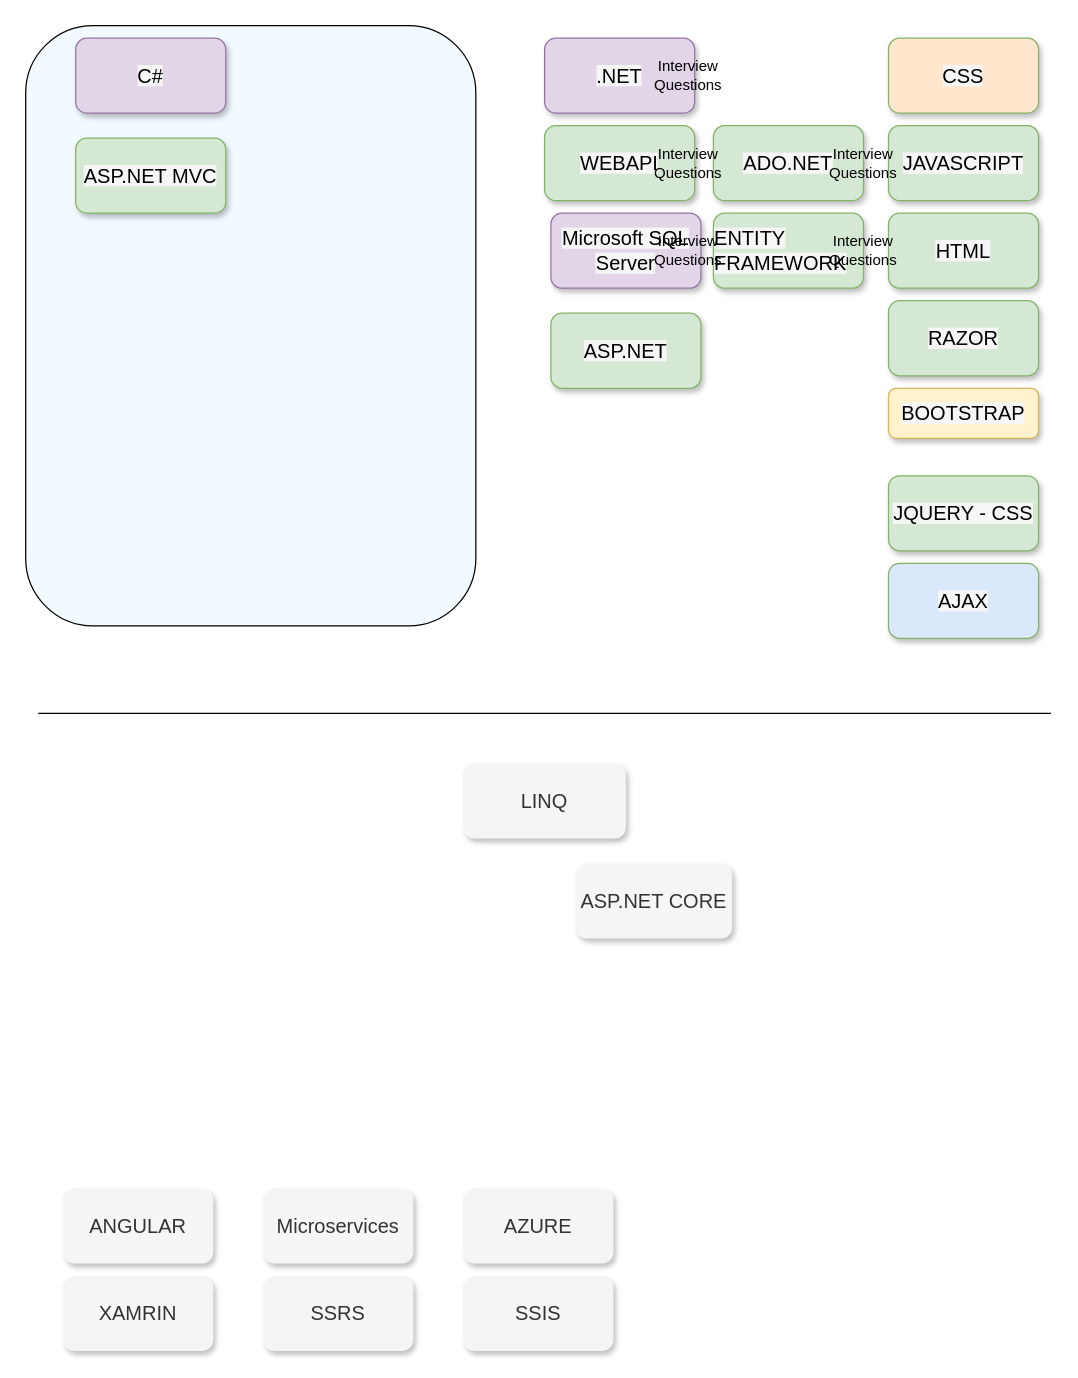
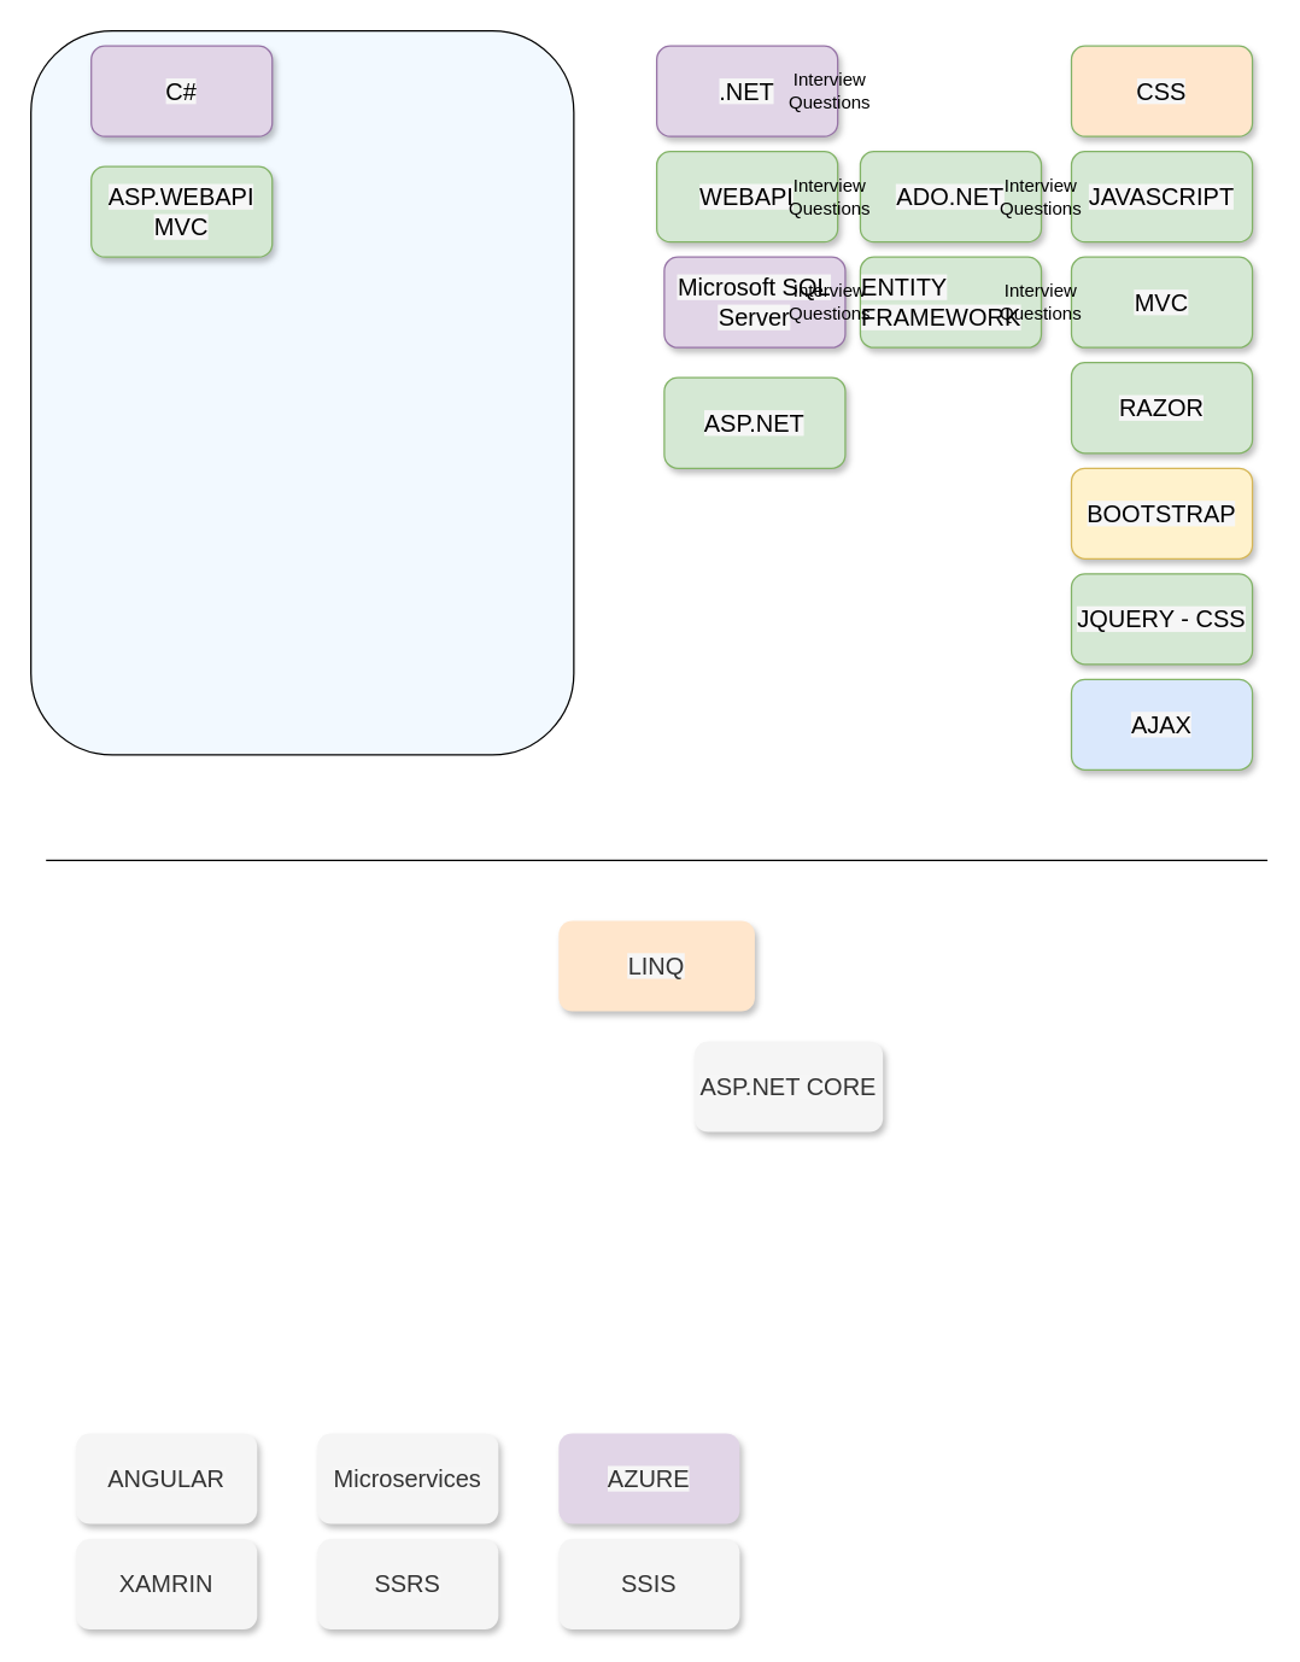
  <mxCell id="0" />
  <mxCell id="1" parent="0" />
  <mxCell id="2" value="" style="rounded=1;whiteSpace=wrap;html=1;shadow=0;fillColor=#F2F9FF;" vertex="1" parent="1"><mxGeometry x="20" y="20" width="360" height="480" as="geometry" /></mxCell>
  <mxCell id="3" value="&lt;span style=&quot;font-family: fixemoji, &amp;quot;roboto mono&amp;quot;, sans-serif; font-size: 16px; text-align: left; background-color: rgb(246, 246, 246);&quot;&gt;Microsoft SQL Server&lt;/span&gt;" style="rounded=1;whiteSpace=wrap;html=1;glass=0;shadow=1;fillColor=#e1d5e7;strokeColor=#9673a6;" parent="1" vertex="1"><mxGeometry x="440" y="170" width="120" height="60" as="geometry" /></mxCell>
  <mxCell id="4" value="&lt;span style=&quot;font-family: fixemoji, &amp;quot;roboto mono&amp;quot;, sans-serif; font-size: 16px; text-align: left; background-color: rgb(246, 246, 246);&quot;&gt;.NET&lt;/span&gt;" style="rounded=1;whiteSpace=wrap;html=1;glass=0;shadow=1;fillColor=#e1d5e7;strokeColor=#9673a6;" parent="1" vertex="1"><mxGeometry x="435" y="30" width="120" height="60" as="geometry" /></mxCell>
  <mxCell id="5" value="&lt;span style=&quot;font-family: fixemoji, &amp;quot;roboto mono&amp;quot;, sans-serif; font-size: 16px; text-align: left; background-color: rgb(246, 246, 246);&quot;&gt;ASP.NET&lt;/span&gt;" style="rounded=1;whiteSpace=wrap;html=1;glass=0;shadow=1;fillColor=#d5e8d4;strokeColor=#82b366;" parent="1" vertex="1"><mxGeometry x="440" y="250" width="120" height="60" as="geometry" /></mxCell>
- <mxCell id="6" value="&lt;span style=&quot;font-family: fixemoji, &amp;quot;roboto mono&amp;quot;, sans-serif; font-size: 16px; text-align: left; background-color: rgb(246, 246, 246);&quot;&gt;ASP.NET MVC&lt;/span&gt;" style="rounded=1;whiteSpace=wrap;html=1;glass=0;shadow=1;fillColor=#d5e8d4;strokeColor=#82b366;" parent="1" vertex="1"><mxGeometry x="60" y="110" width="120" height="60" as="geometry" /></mxCell>
+ <mxCell id="6" value="&lt;span style=&quot;font-family: fixemoji, &amp;quot;roboto mono&amp;quot;, sans-serif; font-size: 16px; text-align: left; background-color: rgb(246, 246, 246);&quot;&gt;ASP.WEBAPI MVC&lt;/span&gt;" style="rounded=1;whiteSpace=wrap;html=1;glass=0;shadow=1;fillColor=#d5e8d4;strokeColor=#82b366;" parent="1" vertex="1"><mxGeometry x="60" y="110" width="120" height="60" as="geometry" /></mxCell>
  <mxCell id="7" value="&lt;span style=&quot;font-family: &amp;#34;fixemoji&amp;#34; , &amp;#34;roboto mono&amp;#34; , sans-serif ; font-size: 16px ; text-align: left ; background-color: rgb(246 , 246 , 246)&quot;&gt;SSRS&lt;/span&gt;" style="rounded=1;whiteSpace=wrap;html=1;glass=0;shadow=1;fontColor=#333333;fillColor=#f5f5f5;strokeColor=none;" parent="1" vertex="1"><mxGeometry x="210" y="1020" width="120" height="60" as="geometry" /></mxCell>
  <mxCell id="8" value="&lt;span style=&quot;font-family: &amp;#34;fixemoji&amp;#34; , &amp;#34;roboto mono&amp;#34; , sans-serif ; font-size: 16px ; text-align: left ; background-color: rgb(246 , 246 , 246)&quot;&gt;JQUERY - CSS&lt;/span&gt;" style="rounded=1;whiteSpace=wrap;html=1;glass=0;shadow=1;fillColor=#d5e8d4;strokeColor=#82b366;" parent="1" vertex="1"><mxGeometry x="710" y="380" width="120" height="60" as="geometry" /></mxCell>
  <mxCell id="9" value="&lt;span style=&quot;font-family: &amp;#34;fixemoji&amp;#34; , &amp;#34;roboto mono&amp;#34; , sans-serif ; font-size: 16px ; text-align: left ; background-color: rgb(246 , 246 , 246)&quot;&gt;AJAX&lt;/span&gt;" style="rounded=1;whiteSpace=wrap;html=1;glass=0;shadow=1;fillColor=#dae8fc;strokeColor=#82b366;" parent="1" vertex="1"><mxGeometry x="710" y="450" width="120" height="60" as="geometry" /></mxCell>
- <mxCell id="10" value="&lt;div style=&quot;text-align: left&quot;&gt;&lt;font face=&quot;fixemoji, roboto mono, sans-serif&quot;&gt;&lt;span style=&quot;font-size: 16px ; background-color: rgb(246 , 246 , 246)&quot;&gt;BOOTSTRAP&lt;/span&gt;&lt;/font&gt;&lt;/div&gt;" style="rounded=1;whiteSpace=wrap;html=1;glass=0;shadow=1;fillColor=#fff2cc;strokeColor=#d6b656;" parent="1" vertex="1"><mxGeometry x="710" y="310" width="120" height="40" as="geometry" /></mxCell>
+ <mxCell id="10" value="&lt;div style=&quot;text-align: left&quot;&gt;&lt;font face=&quot;fixemoji, roboto mono, sans-serif&quot;&gt;&lt;span style=&quot;font-size: 16px ; background-color: rgb(246 , 246 , 246)&quot;&gt;BOOTSTRAP&lt;/span&gt;&lt;/font&gt;&lt;/div&gt;" style="rounded=1;whiteSpace=wrap;html=1;glass=0;shadow=1;fillColor=#fff2cc;strokeColor=#d6b656;" parent="1" vertex="1"><mxGeometry x="710" y="310" width="120" height="60" as="geometry" /></mxCell>
  <mxCell id="11" value="&lt;span style=&quot;font-family: &amp;#34;fixemoji&amp;#34; , &amp;#34;roboto mono&amp;#34; , sans-serif ; font-size: 16px ; text-align: left ; background-color: rgb(246 , 246 , 246)&quot;&gt;C#&lt;/span&gt;" style="rounded=1;whiteSpace=wrap;html=1;glass=0;shadow=1;fillColor=#e1d5e7;strokeColor=#9673a6;" parent="1" vertex="1"><mxGeometry x="60" y="30" width="120" height="60" as="geometry" /></mxCell>
  <mxCell id="12" value="&lt;span style=&quot;font-family: &amp;#34;fixemoji&amp;#34; , &amp;#34;roboto mono&amp;#34; , sans-serif ; font-size: 16px ; text-align: left ; background-color: rgb(246 , 246 , 246)&quot;&gt;SSIS&lt;/span&gt;" style="rounded=1;whiteSpace=wrap;html=1;glass=0;shadow=1;fontColor=#333333;fillColor=#f5f5f5;strokeColor=none;" parent="1" vertex="1"><mxGeometry x="370" y="1020" width="120" height="60" as="geometry" /></mxCell>
  <mxCell id="13" value="&lt;div style=&quot;text-align: left&quot;&gt;&lt;font face=&quot;fixemoji, roboto mono, sans-serif&quot;&gt;&lt;span style=&quot;font-size: 16px ; background-color: rgb(246 , 246 , 246)&quot;&gt;JAVASCRIPT&lt;/span&gt;&lt;/font&gt;&lt;/div&gt;" style="rounded=1;whiteSpace=wrap;html=1;glass=0;shadow=1;fillColor=#d5e8d4;strokeColor=#82b366;" parent="1" vertex="1"><mxGeometry x="710" y="100" width="120" height="60" as="geometry" /></mxCell>
  <mxCell id="14" value="&lt;div style=&quot;text-align: left&quot;&gt;&lt;font face=&quot;fixemoji, roboto mono, sans-serif&quot;&gt;&lt;span style=&quot;font-size: 16px ; background-color: rgb(246 , 246 , 246)&quot;&gt;ADO.NET&lt;/span&gt;&lt;/font&gt;&lt;/div&gt;" style="rounded=1;whiteSpace=wrap;html=1;glass=0;shadow=1;fillColor=#d5e8d4;strokeColor=#82b366;" parent="1" vertex="1"><mxGeometry x="570" y="100" width="120" height="60" as="geometry" /></mxCell>
  <mxCell id="15" value="&lt;div style=&quot;text-align: left&quot;&gt;&lt;span style=&quot;font-family: &amp;#34;fixemoji&amp;#34; , &amp;#34;roboto mono&amp;#34; , sans-serif ; font-size: 16px ; background-color: rgb(246 , 246 , 246)&quot;&gt;RAZOR&lt;/span&gt;&lt;br&gt;&lt;/div&gt;" style="rounded=1;whiteSpace=wrap;html=1;glass=0;shadow=1;fillColor=#d5e8d4;strokeColor=#82b366;" parent="1" vertex="1"><mxGeometry x="710" y="240" width="120" height="60" as="geometry" /></mxCell>
  <mxCell id="16" value="&lt;div style=&quot;text-align: left&quot;&gt;&lt;span style=&quot;font-family: &amp;#34;fixemoji&amp;#34; , &amp;#34;roboto mono&amp;#34; , sans-serif ; font-size: 16px ; background-color: rgb(246 , 246 , 246)&quot;&gt;CSS&lt;/span&gt;&lt;br&gt;&lt;/div&gt;" style="rounded=1;whiteSpace=wrap;html=1;glass=0;shadow=1;fillColor=#ffe6cc;strokeColor=#82b366;" parent="1" vertex="1"><mxGeometry x="710" y="30" width="120" height="60" as="geometry" /></mxCell>
- <mxCell id="17" value="&lt;div style=&quot;text-align: left&quot;&gt;&lt;span style=&quot;font-family: &amp;#34;fixemoji&amp;#34; , &amp;#34;roboto mono&amp;#34; , sans-serif ; font-size: 16px ; background-color: rgb(246 , 246 , 246)&quot;&gt;HTML&lt;/span&gt;&lt;br&gt;&lt;/div&gt;" style="rounded=1;whiteSpace=wrap;html=1;glass=0;shadow=1;fillColor=#d5e8d4;strokeColor=#82b366;" parent="1" vertex="1"><mxGeometry x="710" y="170" width="120" height="60" as="geometry" /></mxCell>
- <mxCell id="18" value="&lt;div style=&quot;text-align: left&quot;&gt;&lt;span style=&quot;font-family: &amp;#34;fixemoji&amp;#34; , &amp;#34;roboto mono&amp;#34; , sans-serif ; font-size: 16px ; background-color: rgb(246 , 246 , 246)&quot;&gt;LINQ&lt;/span&gt;&lt;br&gt;&lt;/div&gt;" style="rounded=1;whiteSpace=wrap;html=1;glass=0;shadow=1;fontColor=#333333;fillColor=#f5f5f5;strokeColor=none;" parent="1" vertex="1"><mxGeometry x="370" y="610" width="130" height="60" as="geometry" /></mxCell>
+ <mxCell id="17" value="&lt;div style=&quot;text-align: left&quot;&gt;&lt;span style=&quot;font-family: &amp;#34;fixemoji&amp;#34; , &amp;#34;roboto mono&amp;#34; , sans-serif ; font-size: 16px ; background-color: rgb(246 , 246 , 246)&quot;&gt;MVC&lt;/span&gt;&lt;br&gt;&lt;/div&gt;" style="rounded=1;whiteSpace=wrap;html=1;glass=0;shadow=1;fillColor=#d5e8d4;strokeColor=#82b366;" parent="1" vertex="1"><mxGeometry x="710" y="170" width="120" height="60" as="geometry" /></mxCell>
+ <mxCell id="18" value="&lt;div style=&quot;text-align: left&quot;&gt;&lt;span style=&quot;font-family: &amp;#34;fixemoji&amp;#34; , &amp;#34;roboto mono&amp;#34; , sans-serif ; font-size: 16px ; background-color: rgb(246 , 246 , 246)&quot;&gt;LINQ&lt;/span&gt;&lt;br&gt;&lt;/div&gt;" style="rounded=1;whiteSpace=wrap;html=1;glass=0;shadow=1;fontColor=#333333;fillColor=#ffe6cc;strokeColor=none;" parent="1" vertex="1"><mxGeometry x="370" y="610" width="130" height="60" as="geometry" /></mxCell>
  <mxCell id="19" value="&lt;div style=&quot;text-align: left&quot;&gt;&lt;span style=&quot;font-family: &amp;#34;fixemoji&amp;#34; , &amp;#34;roboto mono&amp;#34; , sans-serif ; font-size: 16px ; background-color: rgb(246 , 246 , 246)&quot;&gt;WEBAPI&lt;/span&gt;&lt;br&gt;&lt;/div&gt;" style="rounded=1;whiteSpace=wrap;html=1;glass=0;shadow=1;fillColor=#d5e8d4;strokeColor=#82b366;" parent="1" vertex="1"><mxGeometry x="435" y="100" width="120" height="60" as="geometry" /></mxCell>
  <mxCell id="20" value="&lt;div style=&quot;text-align: left&quot;&gt;&lt;span style=&quot;font-family: &amp;#34;fixemoji&amp;#34; , &amp;#34;roboto mono&amp;#34; , sans-serif ; font-size: 16px ; background-color: rgb(246 , 246 , 246)&quot;&gt;ASP.NET CORE&lt;/span&gt;&lt;br&gt;&lt;/div&gt;" style="rounded=1;whiteSpace=wrap;html=1;glass=0;shadow=1;fontColor=#333333;fillColor=#f5f5f5;strokeColor=none;" parent="1" vertex="1"><mxGeometry x="460" y="690" width="125" height="60" as="geometry" /></mxCell>
  <mxCell id="21" value="&lt;div style=&quot;text-align: left&quot;&gt;&lt;span style=&quot;font-family: &amp;#34;fixemoji&amp;#34; , &amp;#34;roboto mono&amp;#34; , sans-serif ; font-size: 16px ; background-color: rgb(246 , 246 , 246)&quot;&gt;ANGULAR&lt;/span&gt;&lt;br&gt;&lt;/div&gt;" style="rounded=1;whiteSpace=wrap;html=1;glass=0;shadow=1;fontColor=#333333;fillColor=#f5f5f5;strokeColor=none;" parent="1" vertex="1"><mxGeometry x="50" y="950" width="120" height="60" as="geometry" /></mxCell>
- <mxCell id="22" value="&lt;div style=&quot;text-align: left&quot;&gt;&lt;span style=&quot;font-family: &amp;#34;fixemoji&amp;#34; , &amp;#34;roboto mono&amp;#34; , sans-serif ; font-size: 16px ; background-color: rgb(246 , 246 , 246)&quot;&gt;AZURE&lt;/span&gt;&lt;br&gt;&lt;/div&gt;" style="rounded=1;whiteSpace=wrap;html=1;glass=0;shadow=1;fontColor=#333333;fillColor=#f5f5f5;strokeColor=none;" parent="1" vertex="1"><mxGeometry x="370" y="950" width="120" height="60" as="geometry" /></mxCell>
+ <mxCell id="22" value="&lt;div style=&quot;text-align: left&quot;&gt;&lt;span style=&quot;font-family: &amp;#34;fixemoji&amp;#34; , &amp;#34;roboto mono&amp;#34; , sans-serif ; font-size: 16px ; background-color: rgb(246 , 246 , 246)&quot;&gt;AZURE&lt;/span&gt;&lt;br&gt;&lt;/div&gt;" style="rounded=1;whiteSpace=wrap;html=1;glass=0;shadow=1;fontColor=#333333;fillColor=#e1d5e7;strokeColor=none;" parent="1" vertex="1"><mxGeometry x="370" y="950" width="120" height="60" as="geometry" /></mxCell>
  <mxCell id="23" value="&lt;div style=&quot;text-align: left&quot;&gt;&lt;span style=&quot;font-family: &amp;#34;fixemoji&amp;#34; , &amp;#34;roboto mono&amp;#34; , sans-serif ; font-size: 16px ; background-color: rgb(246 , 246 , 246)&quot;&gt;XAMRIN&lt;/span&gt;&lt;br&gt;&lt;/div&gt;" style="rounded=1;whiteSpace=wrap;html=1;glass=0;shadow=1;fontColor=#333333;fillColor=#f5f5f5;strokeColor=none;" parent="1" vertex="1"><mxGeometry x="50" y="1020" width="120" height="60" as="geometry" /></mxCell>
  <mxCell id="24" value="&lt;div style=&quot;text-align: left&quot;&gt;&lt;span style=&quot;font-family: &amp;#34;fixemoji&amp;#34; , &amp;#34;roboto mono&amp;#34; , sans-serif ; font-size: 16px ; background-color: rgb(246 , 246 , 246)&quot;&gt;Microservices&lt;/span&gt;&lt;br&gt;&lt;/div&gt;" style="rounded=1;whiteSpace=wrap;html=1;glass=0;shadow=1;fontColor=#333333;fillColor=#f5f5f5;strokeColor=none;" parent="1" vertex="1"><mxGeometry x="210" y="950" width="120" height="60" as="geometry" /></mxCell>
  <mxCell id="25" value="&lt;div style=&quot;text-align: left&quot;&gt;&lt;span style=&quot;font-family: &amp;#34;fixemoji&amp;#34; , &amp;#34;roboto mono&amp;#34; , sans-serif ; font-size: 16px ; background-color: rgb(246 , 246 , 246)&quot;&gt;ENTITY FRAMEWORK&lt;/span&gt;&lt;br&gt;&lt;/div&gt;" style="rounded=1;whiteSpace=wrap;html=1;glass=0;shadow=1;fillColor=#d5e8d4;strokeColor=#82b366;" parent="1" vertex="1"><mxGeometry x="570" y="170" width="120" height="60" as="geometry" /></mxCell>
  <mxCell id="26" value="" style="endArrow=none;html=1;" edge="1" parent="1"><mxGeometry width="50" height="50" relative="1" as="geometry"><mxPoint x="30" y="570" as="sourcePoint" /><mxPoint x="840" y="570" as="targetPoint" /></mxGeometry></mxCell>
  <mxCell id="27" value="Interview Questions" style="text;html=1;strokeColor=none;fillColor=none;align=center;verticalAlign=middle;whiteSpace=wrap;rounded=0;shadow=0;" vertex="1" parent="1"><mxGeometry x="530" y="50" width="40" height="20" as="geometry" /></mxCell>
  <mxCell id="28" value="Interview Questions" style="text;html=1;strokeColor=none;fillColor=none;align=center;verticalAlign=middle;whiteSpace=wrap;rounded=0;shadow=0;" vertex="1" parent="1"><mxGeometry x="530" y="120" width="40" height="20" as="geometry" /></mxCell>
  <mxCell id="29" value="Interview Questions" style="text;html=1;strokeColor=none;fillColor=none;align=center;verticalAlign=middle;whiteSpace=wrap;rounded=0;shadow=0;" vertex="1" parent="1"><mxGeometry x="670" y="120" width="40" height="20" as="geometry" /></mxCell>
  <mxCell id="30" value="Interview Questions" style="text;html=1;strokeColor=none;fillColor=none;align=center;verticalAlign=middle;whiteSpace=wrap;rounded=0;shadow=0;" vertex="1" parent="1"><mxGeometry x="670" y="190" width="40" height="20" as="geometry" /></mxCell>
  <mxCell id="31" value="Interview Questions" style="text;html=1;strokeColor=none;fillColor=none;align=center;verticalAlign=middle;whiteSpace=wrap;rounded=0;shadow=0;" vertex="1" parent="1"><mxGeometry x="530" y="190" width="40" height="20" as="geometry" /></mxCell>
